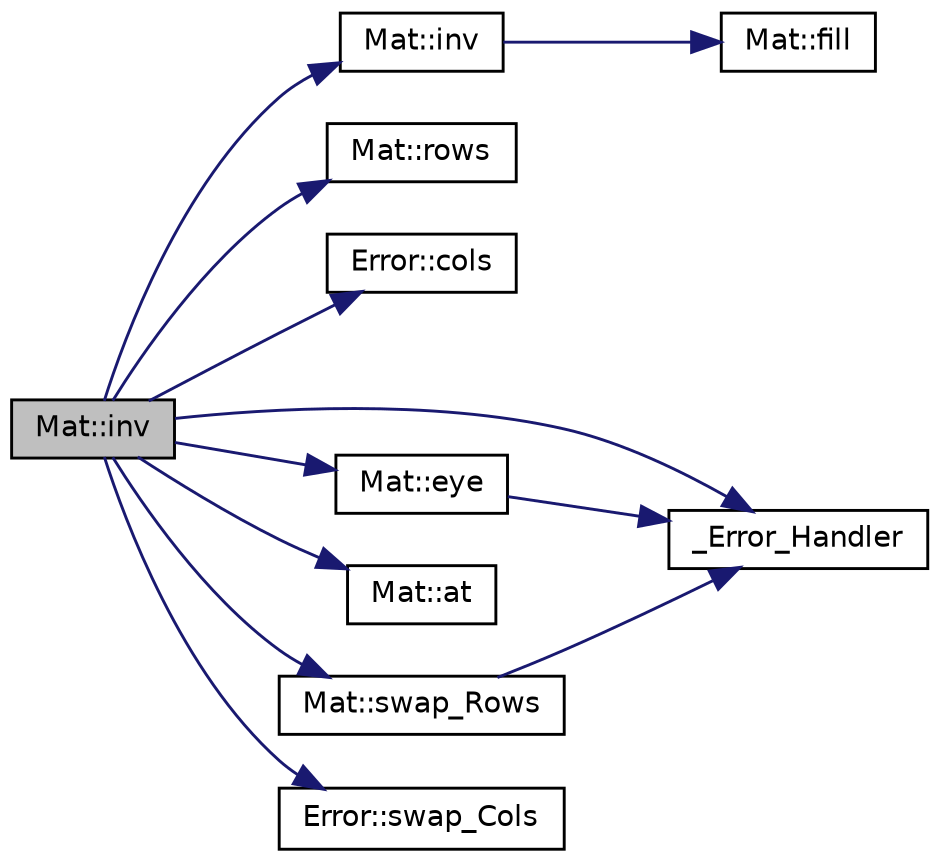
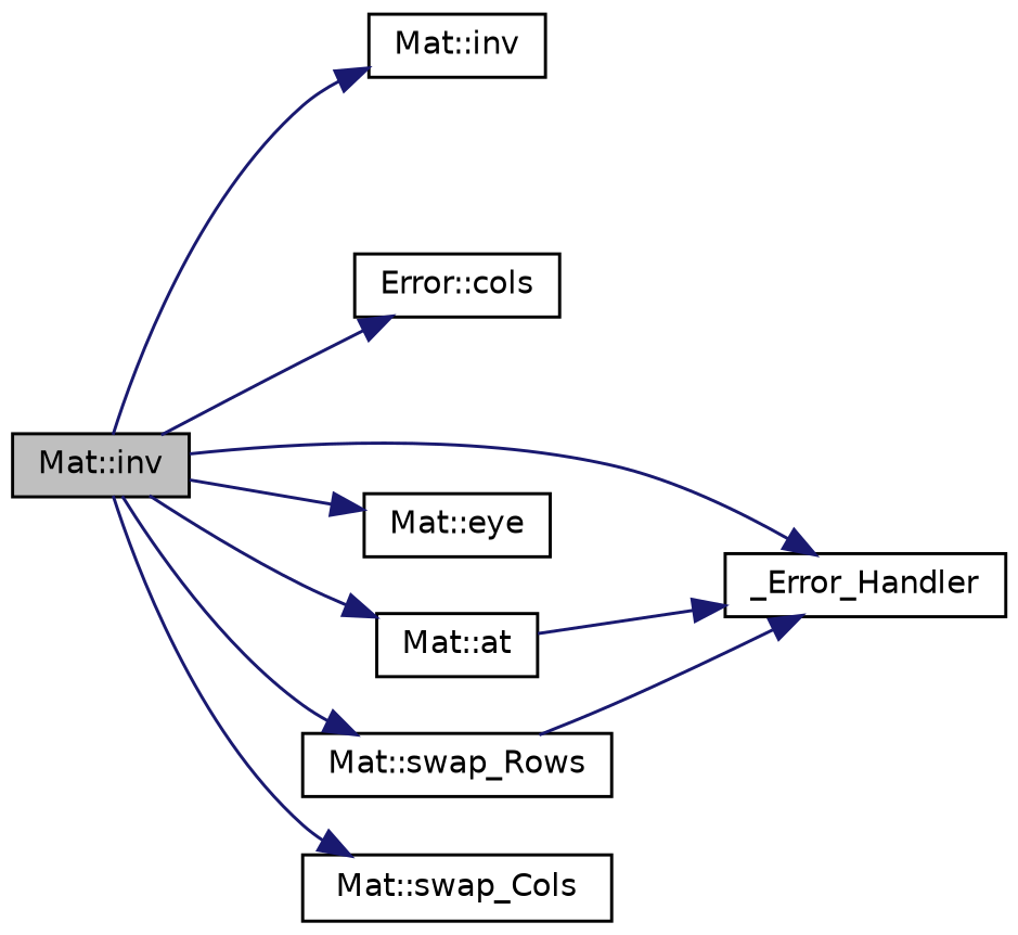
  digraph {
    rankdir=LR
    node [color=black fillcolor=white fontname=Helvetica fontsize=10 shape=record style=filled]
    edge [color=midnightblue fontname=Helvetica fontsize=10 labelfontname=Helvetica labelfontsize=10 style=solid]
    n1 [fillcolor=grey75 fontcolor=black height=0.2 label="Mat::inv" width=0.4]
    n2 [height=0.2 label="Mat::inv" width=0.4]
-   n3 [height=0.2 label="Mat::rows" width=0.4]
    n4 [height=0.2 label="Error::cols" width=0.4]
    n5 [height=0.2 label=_Error_Handler width=0.4]
    n6 [height=0.2 label="Mat::eye" width=0.4]
    n7 [height=0.2 label="Mat::at" width=0.4]
    n8 [height=0.2 label="Mat::swap_Rows" width=0.4]
-   n9 [height=0.2 label="Error::swap_Cols" width=0.4]
-   n10 [height=0.2 label="Mat::fill" width=0.4]
+   n9 [height=0.2 label="Mat::swap_Cols" width=0.4]
    n1 -> n2
-   n1 -> n3
    n1 -> n4
    n1 -> n5
    n1 -> n6
    n1 -> n7
    n1 -> n8
    n1 -> n9
-   n2 -> n10
-   n6 -> n5
+   n7 -> n5
    n8 -> n5
  }
